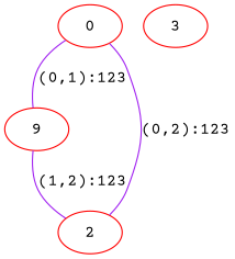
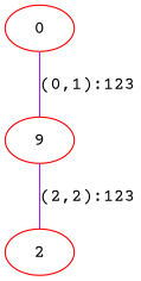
  graph {
    fontname="Courier Prime"
    node [color=red fontname="Courier Prime"]
    edge [color=purple fontname="Courier Prime"]
    n1 [label=0]
    n2 [label=9]
    n3 [label=2]
-   n4 [label=3]
    n1 -- n2 [label="(0,1):123"]
-   n1 -- n3 [label="(0,2):123"]
-   n2 -- n3 [label="(1,2):123"]
+   n2 -- n3 [label="(2,2):123"]
  }
